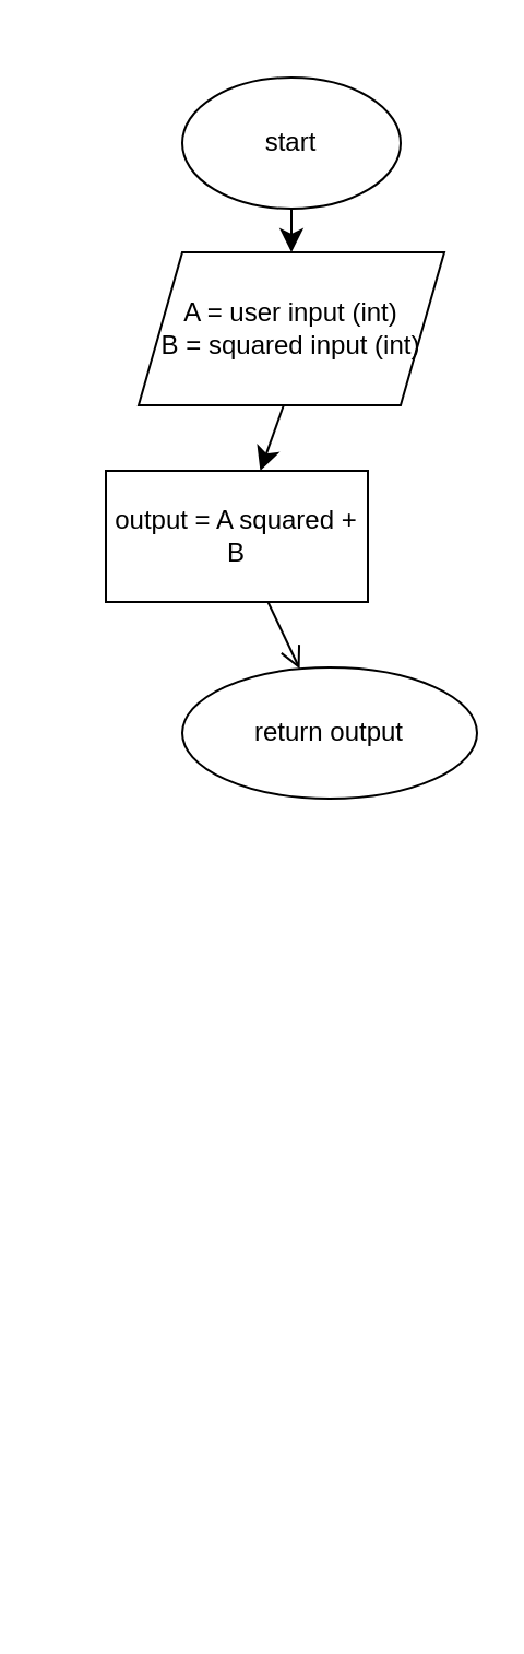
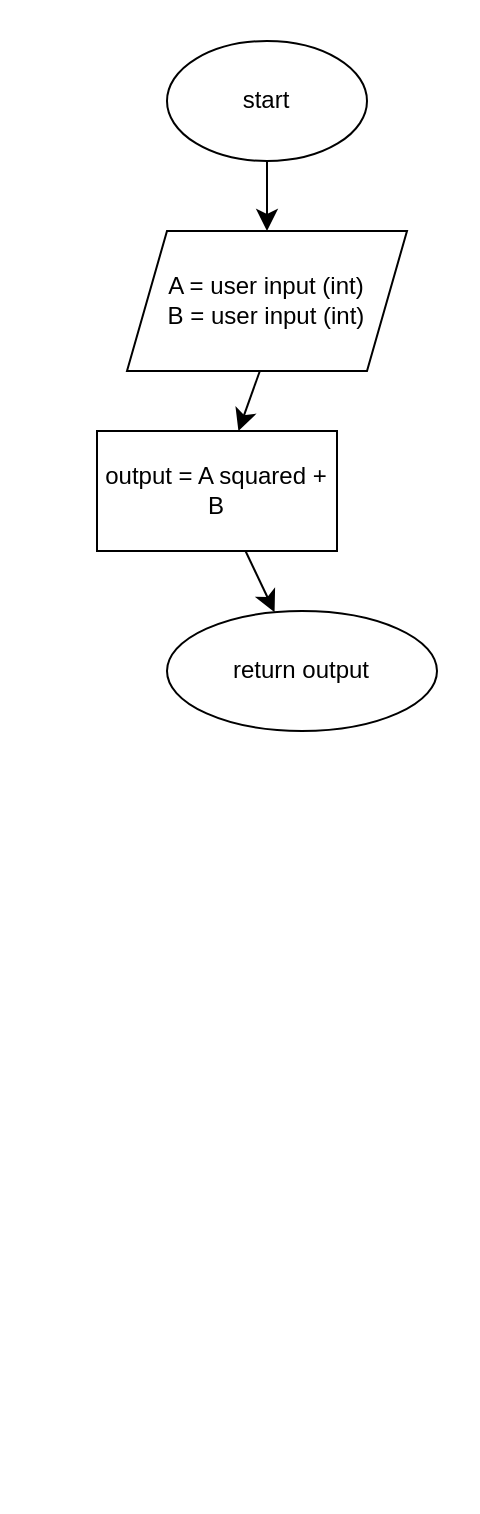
  <mxCell id="0" />
  <mxCell id="1" parent="0" />
  <mxCell id="2" style="edgeStyle=orthogonalEdgeStyle;rounded=0;orthogonalLoop=1;jettySize=auto;html=1;exitX=0.5;exitY=1;exitDx=0;exitDy=0;entryX=0;entryY=0.5;entryDx=0;entryDy=0;" parent="1" edge="1"><mxGeometry relative="1" as="geometry"><mxPoint x="70" y="575" as="targetPoint" /><Array as="points"><mxPoint x="130" y="735" /><mxPoint x="20" y="735" /><mxPoint x="20" y="575" /></Array></mxGeometry></mxCell>
  <mxCell id="3" value="" style="edgeStyle=none;curved=1;rounded=0;orthogonalLoop=1;jettySize=auto;html=1;fontSize=12;startSize=8;endSize=8;" parent="1" source="4" edge="1"><mxGeometry relative="1" as="geometry"><mxPoint x="133" y="115" as="targetPoint" /></mxGeometry></mxCell>
- <mxCell id="4" value="start" style="ellipse;whiteSpace=wrap;html=1;" parent="1" vertex="1"><mxGeometry x="83" y="35" width="100" height="60" as="geometry" /></mxCell>
+ <mxCell id="4" value="start" style="ellipse;whiteSpace=wrap;html=1;" parent="1" vertex="1"><mxGeometry x="83" y="20" width="100" height="60" as="geometry" /></mxCell>
  <mxCell id="5" value="" style="edgeStyle=none;curved=1;rounded=0;orthogonalLoop=1;jettySize=auto;html=1;fontSize=12;startSize=8;endSize=8;" parent="1" target="7" edge="1"><mxGeometry relative="1" as="geometry"><mxPoint x="133" y="175" as="sourcePoint" /></mxGeometry></mxCell>
- <mxCell id="6" value="" style="edgeStyle=none;curved=1;rounded=0;orthogonalLoop=1;jettySize=auto;html=1;fontSize=12;startSize=8;endSize=8;endArrow=open;" parent="1" source="7" target="8" edge="1"><mxGeometry relative="1" as="geometry" /></mxCell>
+ <mxCell id="6" value="" style="edgeStyle=none;curved=1;rounded=0;orthogonalLoop=1;jettySize=auto;html=1;fontSize=12;startSize=8;endSize=8;" parent="1" source="7" target="8" edge="1"><mxGeometry relative="1" as="geometry" /></mxCell>
  <mxCell id="7" value="output = A squared + B" style="whiteSpace=wrap;html=1;" parent="1" vertex="1"><mxGeometry x="48" y="215" width="120" height="60" as="geometry" /></mxCell>
  <mxCell id="8" value="return output" style="ellipse;whiteSpace=wrap;html=1;" parent="1" vertex="1"><mxGeometry x="83" y="305" width="135" height="60" as="geometry" /></mxCell>
- <mxCell id="9" value="A = user input (int)&lt;div&gt;B = squared input (int)&lt;/div&gt;" style="shape=parallelogram;perimeter=parallelogramPerimeter;whiteSpace=wrap;html=1;fixedSize=1;" vertex="1" parent="1"><mxGeometry x="63" y="115" width="140" height="70" as="geometry" /></mxCell>
+ <mxCell id="9" value="A = user input (int)&lt;div&gt;B = user input (int)&lt;/div&gt;" style="shape=parallelogram;perimeter=parallelogramPerimeter;whiteSpace=wrap;html=1;fixedSize=1;" vertex="1" parent="1"><mxGeometry x="63" y="115" width="140" height="70" as="geometry" /></mxCell>
